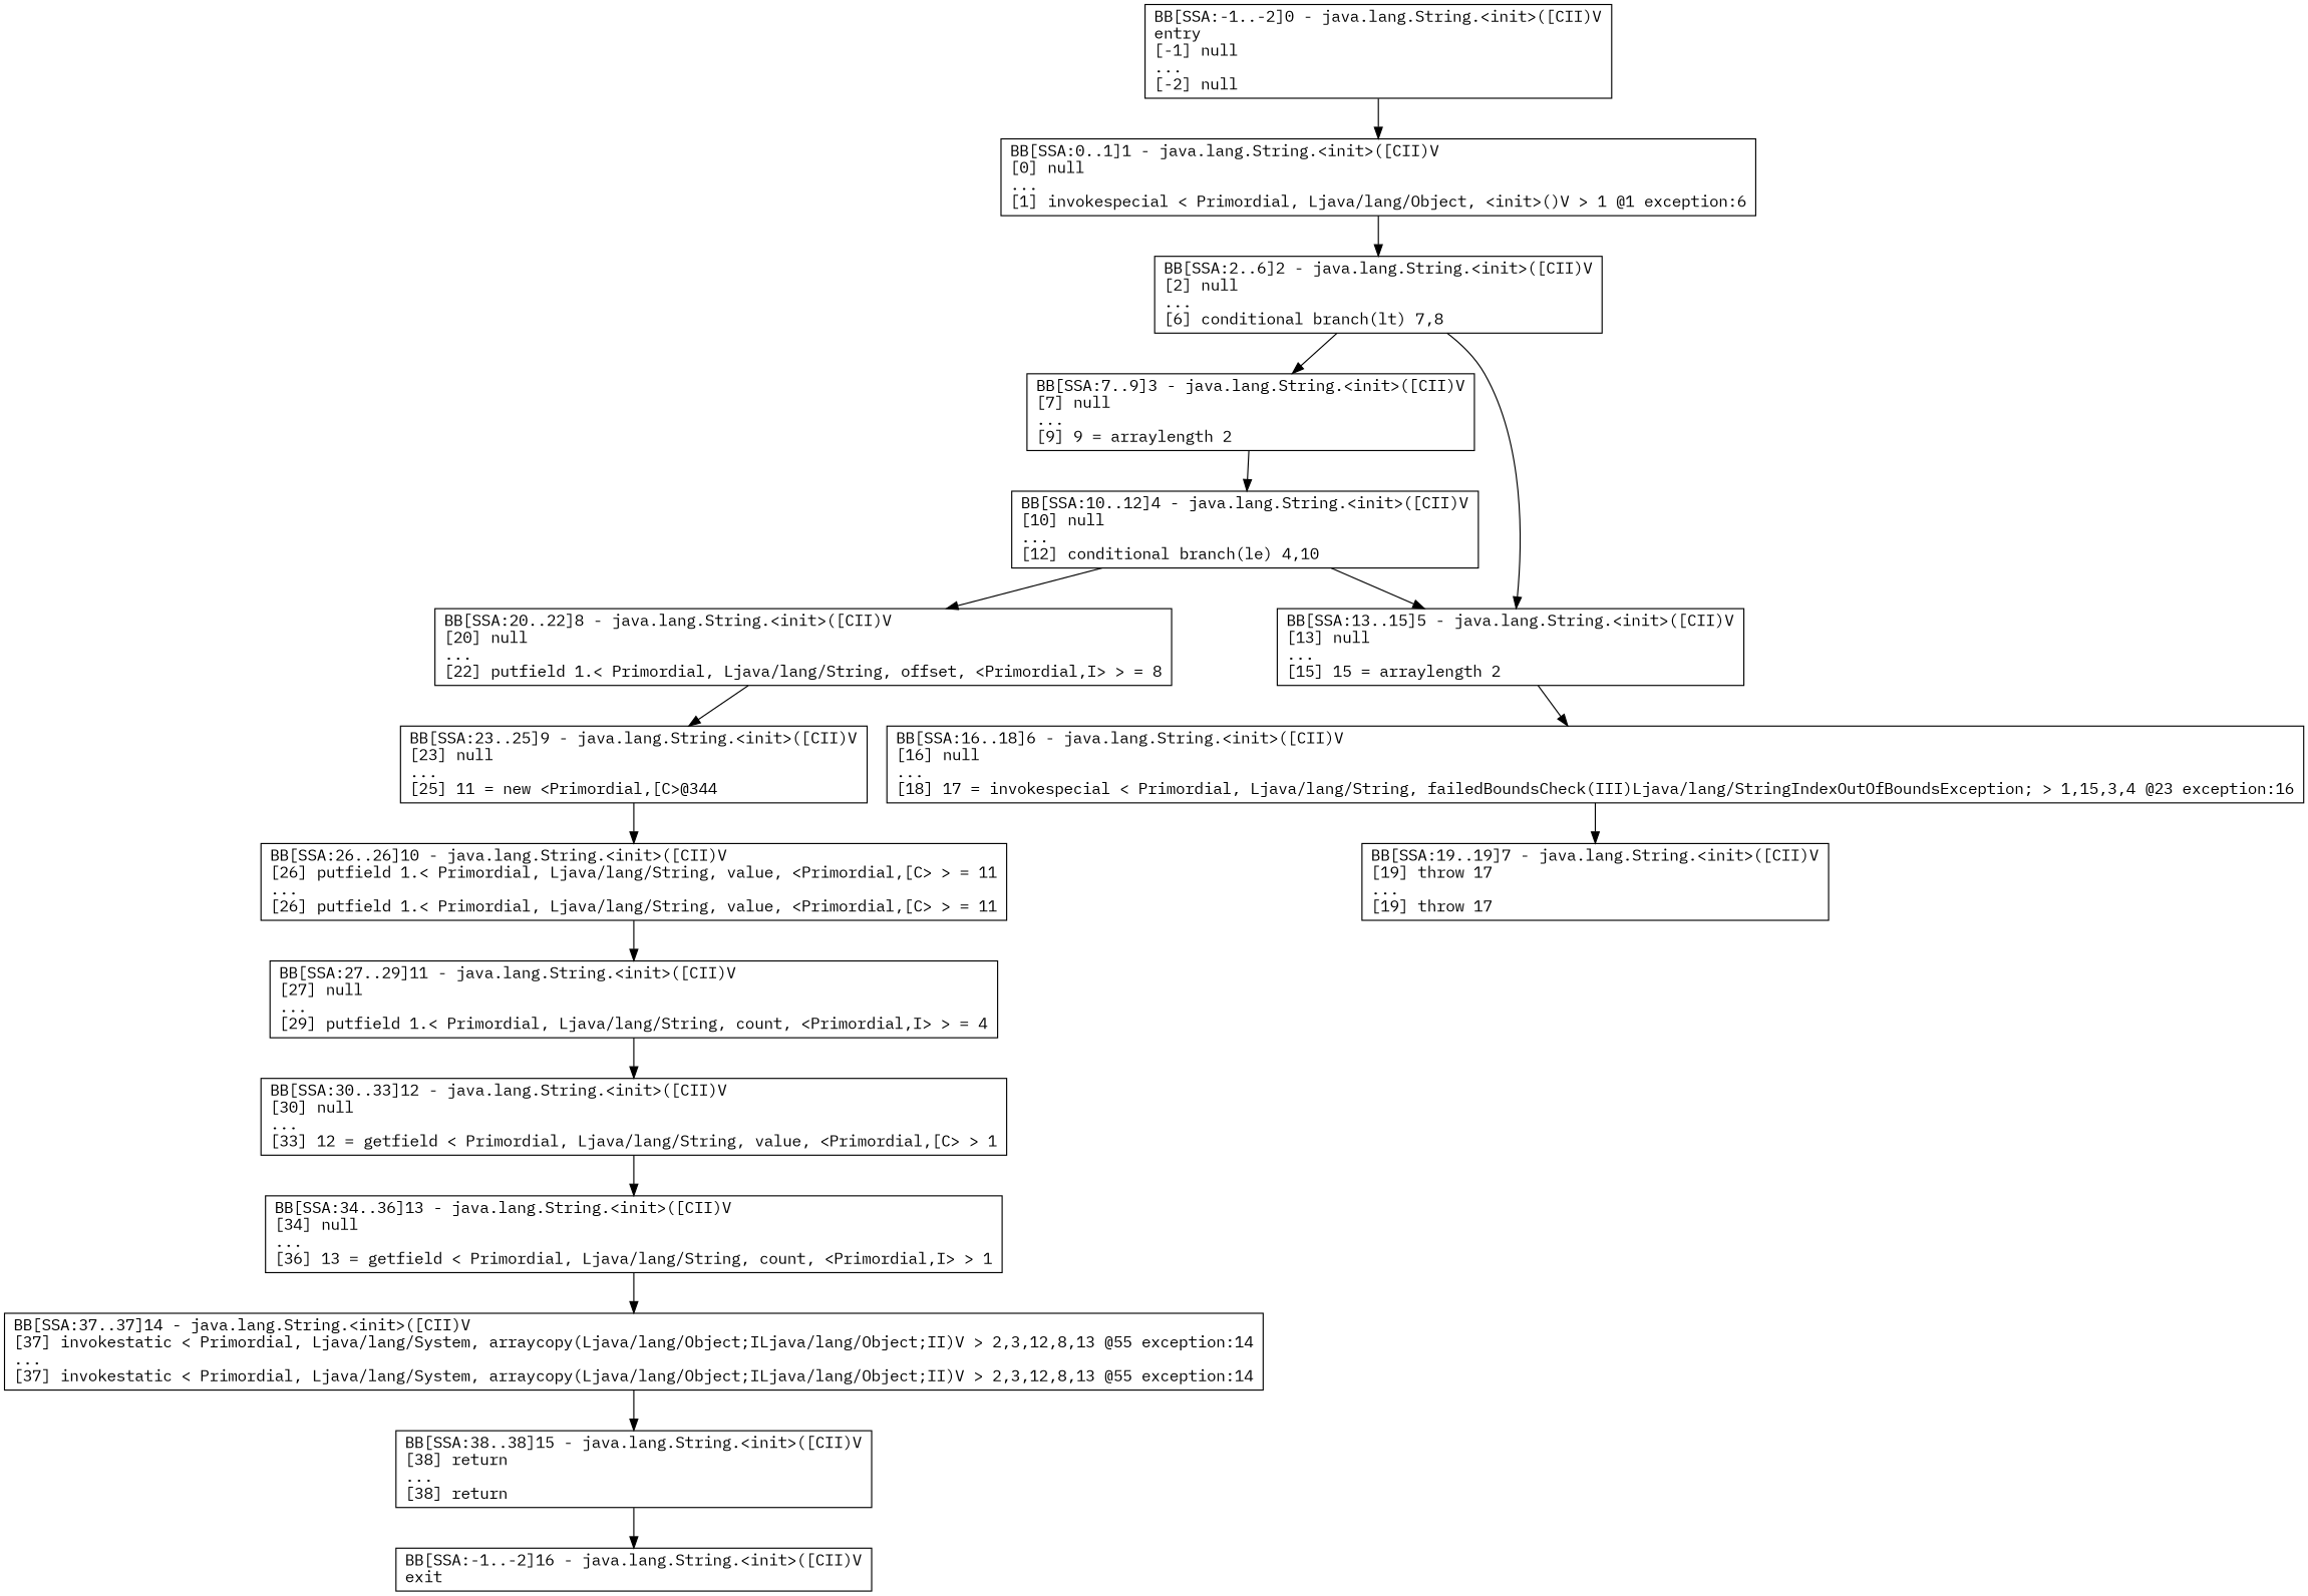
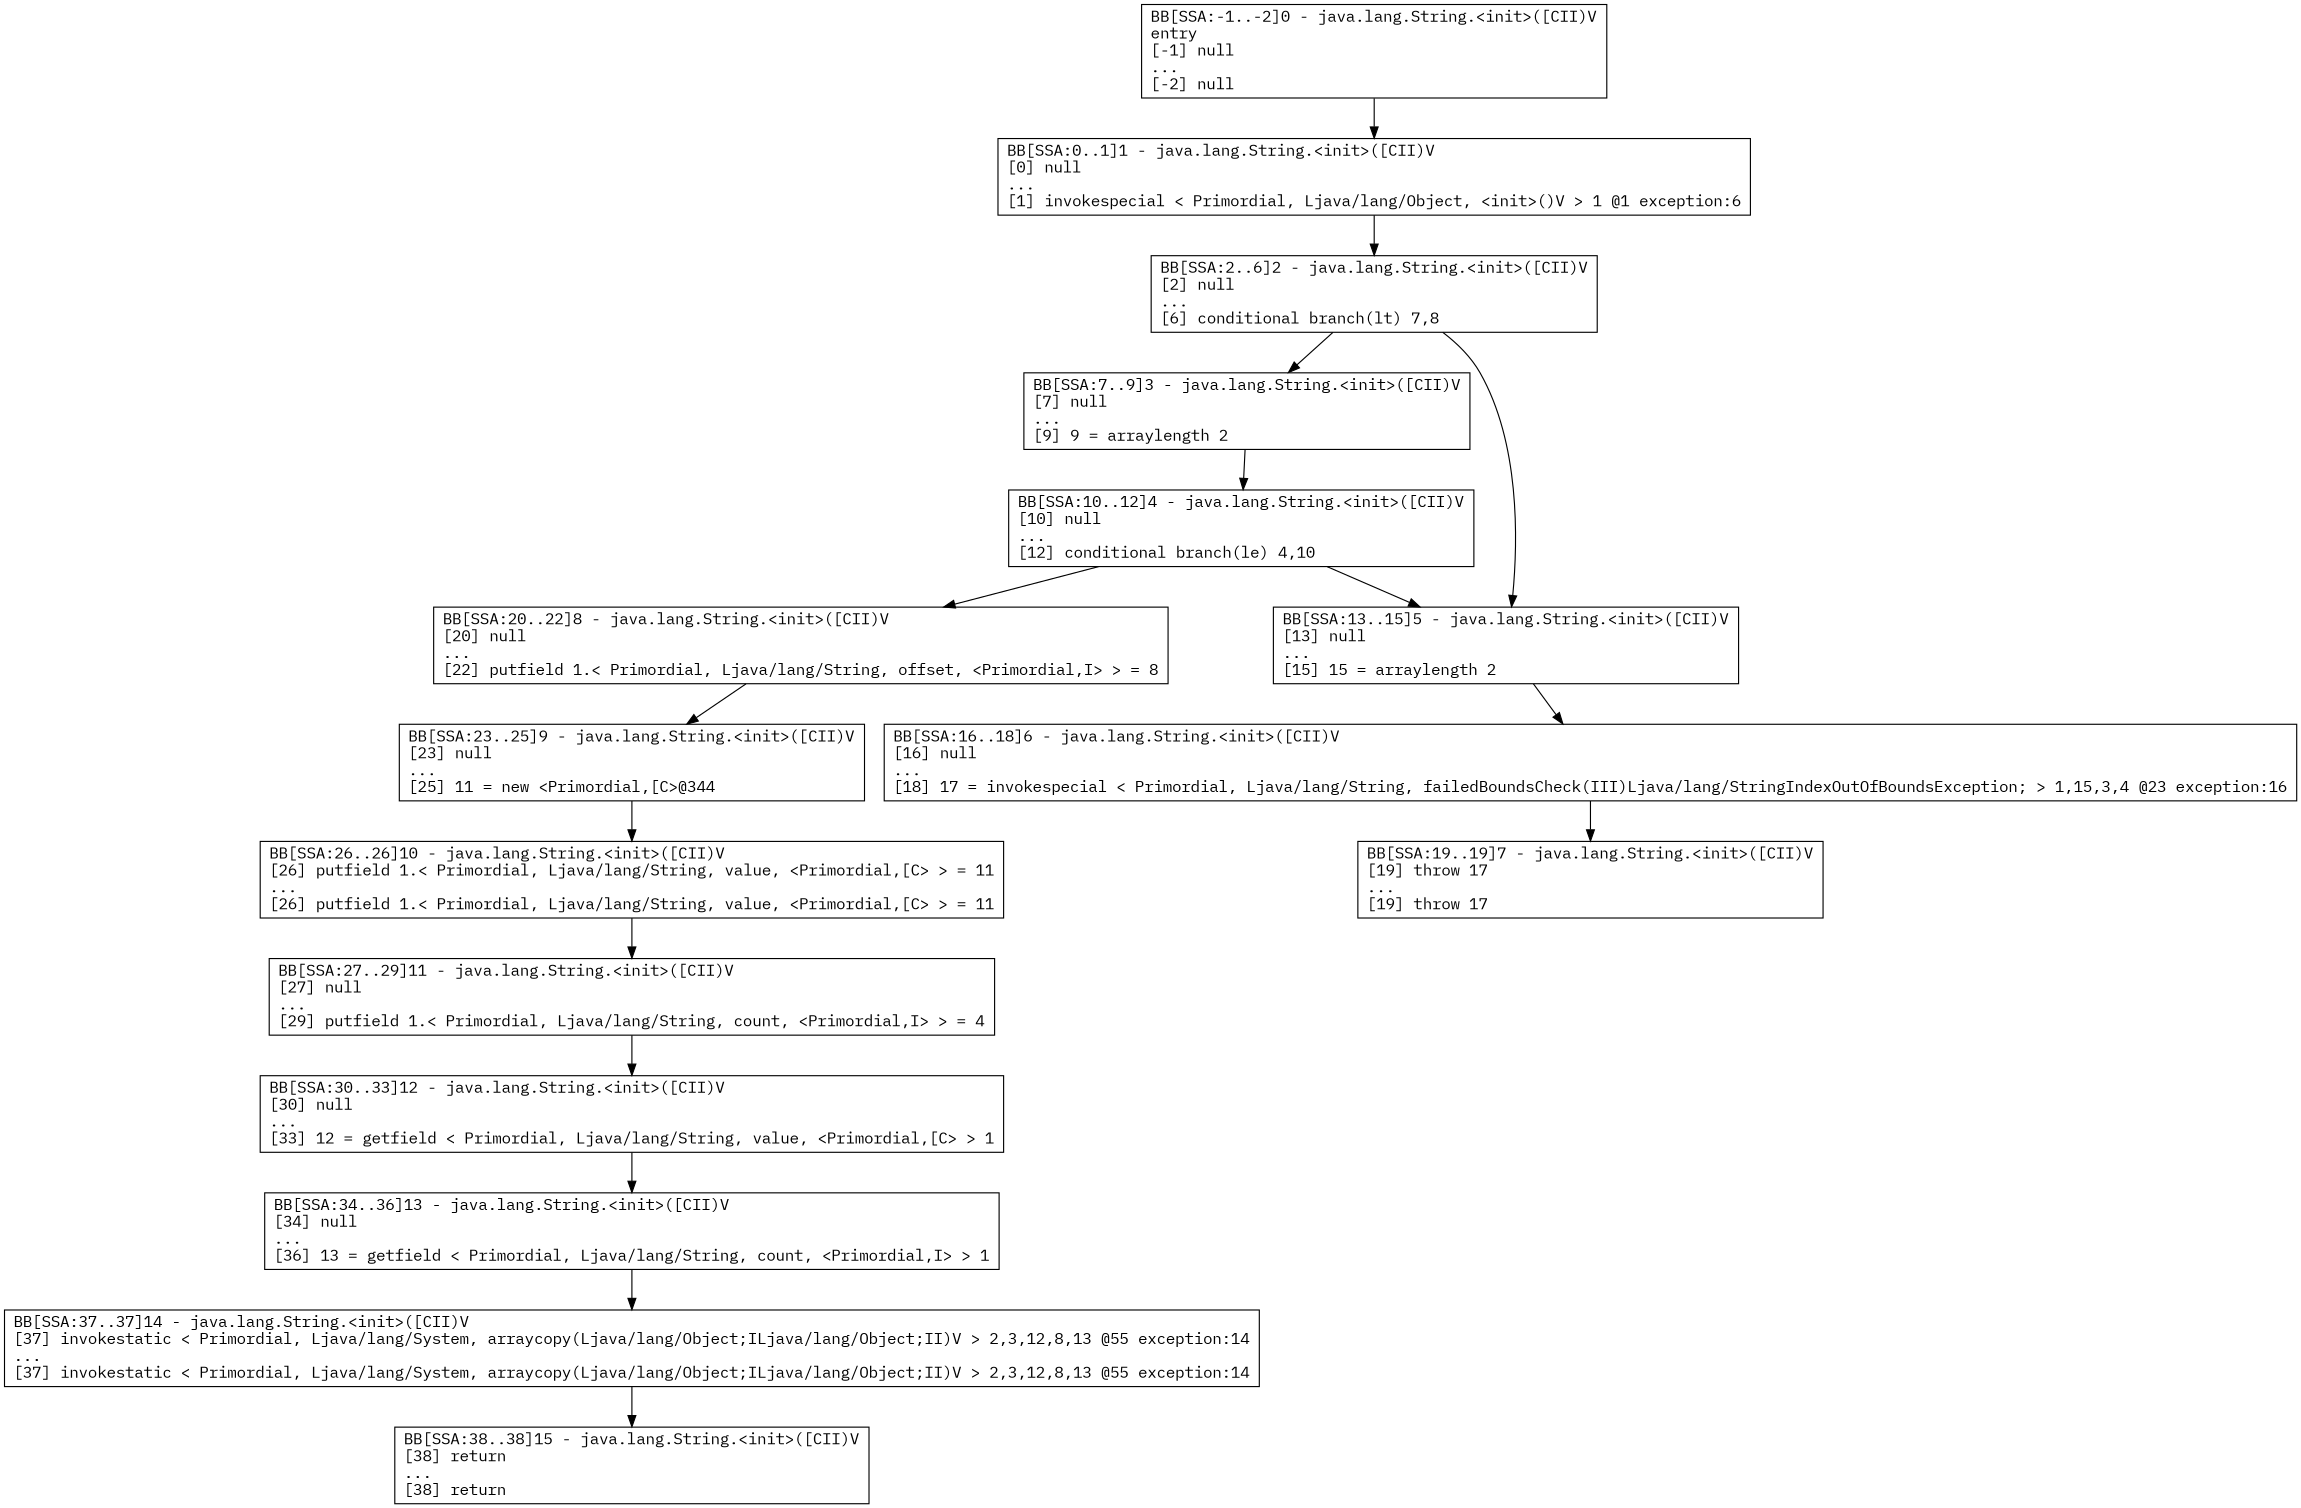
  digraph {
    fontname="IBM Plex Mono"
    node [color=black shape=box fontname="IBM Plex Mono"]
    edge [fontname="IBM Plex Mono"]
    n1 [label="BB[SSA:7..9]3 - java.lang.String.<init>([CII)V\l[7] null\l...\l[9] 9 = arraylength 2\l"]
    n2 [label="BB[SSA:10..12]4 - java.lang.String.<init>([CII)V\l[10] null\l...\l[12] conditional branch(le) 4,10\l"]
    n3 [label="BB[SSA:2..6]2 - java.lang.String.<init>([CII)V\l[2] null\l...\l[6] conditional branch(lt) 7,8\l"]
    n4 [label="BB[SSA:13..15]5 - java.lang.String.<init>([CII)V\l[13] null\l...\l[15] 15 = arraylength 2\l"]
    n5 [label="BB[SSA:30..33]12 - java.lang.String.<init>([CII)V\l[30] null\l...\l[33] 12 = getfield < Primordial, Ljava/lang/String, value, <Primordial,[C> > 1\l"]
    n6 [label="BB[SSA:34..36]13 - java.lang.String.<init>([CII)V\l[34] null\l...\l[36] 13 = getfield < Primordial, Ljava/lang/String, count, <Primordial,I> > 1\l"]
    n7 [label="BB[SSA:16..18]6 - java.lang.String.<init>([CII)V\l[16] null\l...\l[18] 17 = invokespecial < Primordial, Ljava/lang/String, failedBoundsCheck(III)Ljava/lang/StringIndexOutOfBoundsException; > 1,15,3,4 @23 exception:16\l"]
    n8 [label="BB[SSA:27..29]11 - java.lang.String.<init>([CII)V\l[27] null\l...\l[29] putfield 1.< Primordial, Ljava/lang/String, count, <Primordial,I> > = 4\l"]
-   n9 [label="BB[SSA:-1..-2]16 - java.lang.String.<init>([CII)V\lexit\l"]
    n10 [label="BB[SSA:0..1]1 - java.lang.String.<init>([CII)V\l[0] null\l...\l[1] invokespecial < Primordial, Ljava/lang/Object, <init>()V > 1 @1 exception:6\l"]
    n11 [label="BB[SSA:20..22]8 - java.lang.String.<init>([CII)V\l[20] null\l...\l[22] putfield 1.< Primordial, Ljava/lang/String, offset, <Primordial,I> > = 8\l"]
    n12 [label="BB[SSA:23..25]9 - java.lang.String.<init>([CII)V\l[23] null\l...\l[25] 11 = new <Primordial,[C>@344 \l"]
    n13 [label="BB[SSA:26..26]10 - java.lang.String.<init>([CII)V\l[26] putfield 1.< Primordial, Ljava/lang/String, value, <Primordial,[C> > = 11\l...\l[26] putfield 1.< Primordial, Ljava/lang/String, value, <Primordial,[C> > = 11\l"]
    n14 [label="BB[SSA:37..37]14 - java.lang.String.<init>([CII)V\l[37] invokestatic < Primordial, Ljava/lang/System, arraycopy(Ljava/lang/Object;ILjava/lang/Object;II)V > 2,3,12,8,13 @55 exception:14\l...\l[37] invokestatic < Primordial, Ljava/lang/System, arraycopy(Ljava/lang/Object;ILjava/lang/Object;II)V > 2,3,12,8,13 @55 exception:14\l"]
    n15 [label="BB[SSA:38..38]15 - java.lang.String.<init>([CII)V\l[38] return\l...\l[38] return\l"]
    n16 [label="BB[SSA:19..19]7 - java.lang.String.<init>([CII)V\l[19] throw 17\l...\l[19] throw 17\l"]
    n17 [label="BB[SSA:-1..-2]0 - java.lang.String.<init>([CII)V\lentry\l[-1] null\l...\l[-2] null\l"]
    n1 -> n2
    n2 -> n4
    n2 -> n11
    n3 -> n1
    n3 -> n4
    n4 -> n7
    n5 -> n6
    n6 -> n14
    n7 -> n16
    n8 -> n5
    n10 -> n3
    n11 -> n12
    n12 -> n13
    n13 -> n8
    n14 -> n15
-   n15 -> n9
    n17 -> n10
  }
